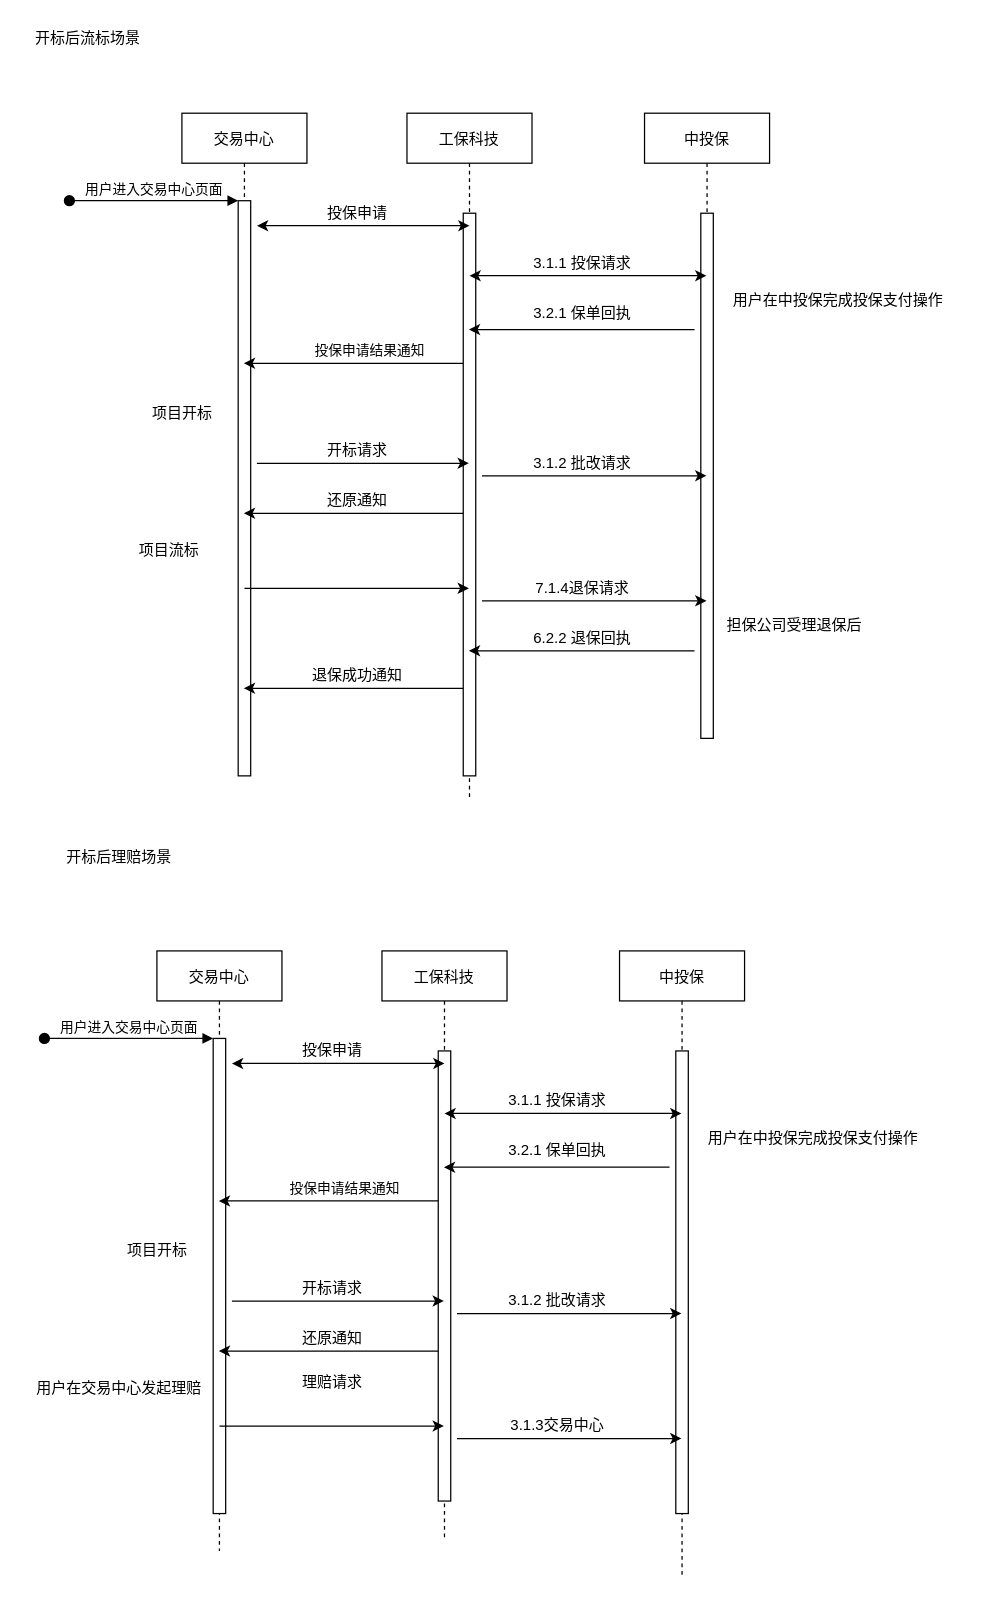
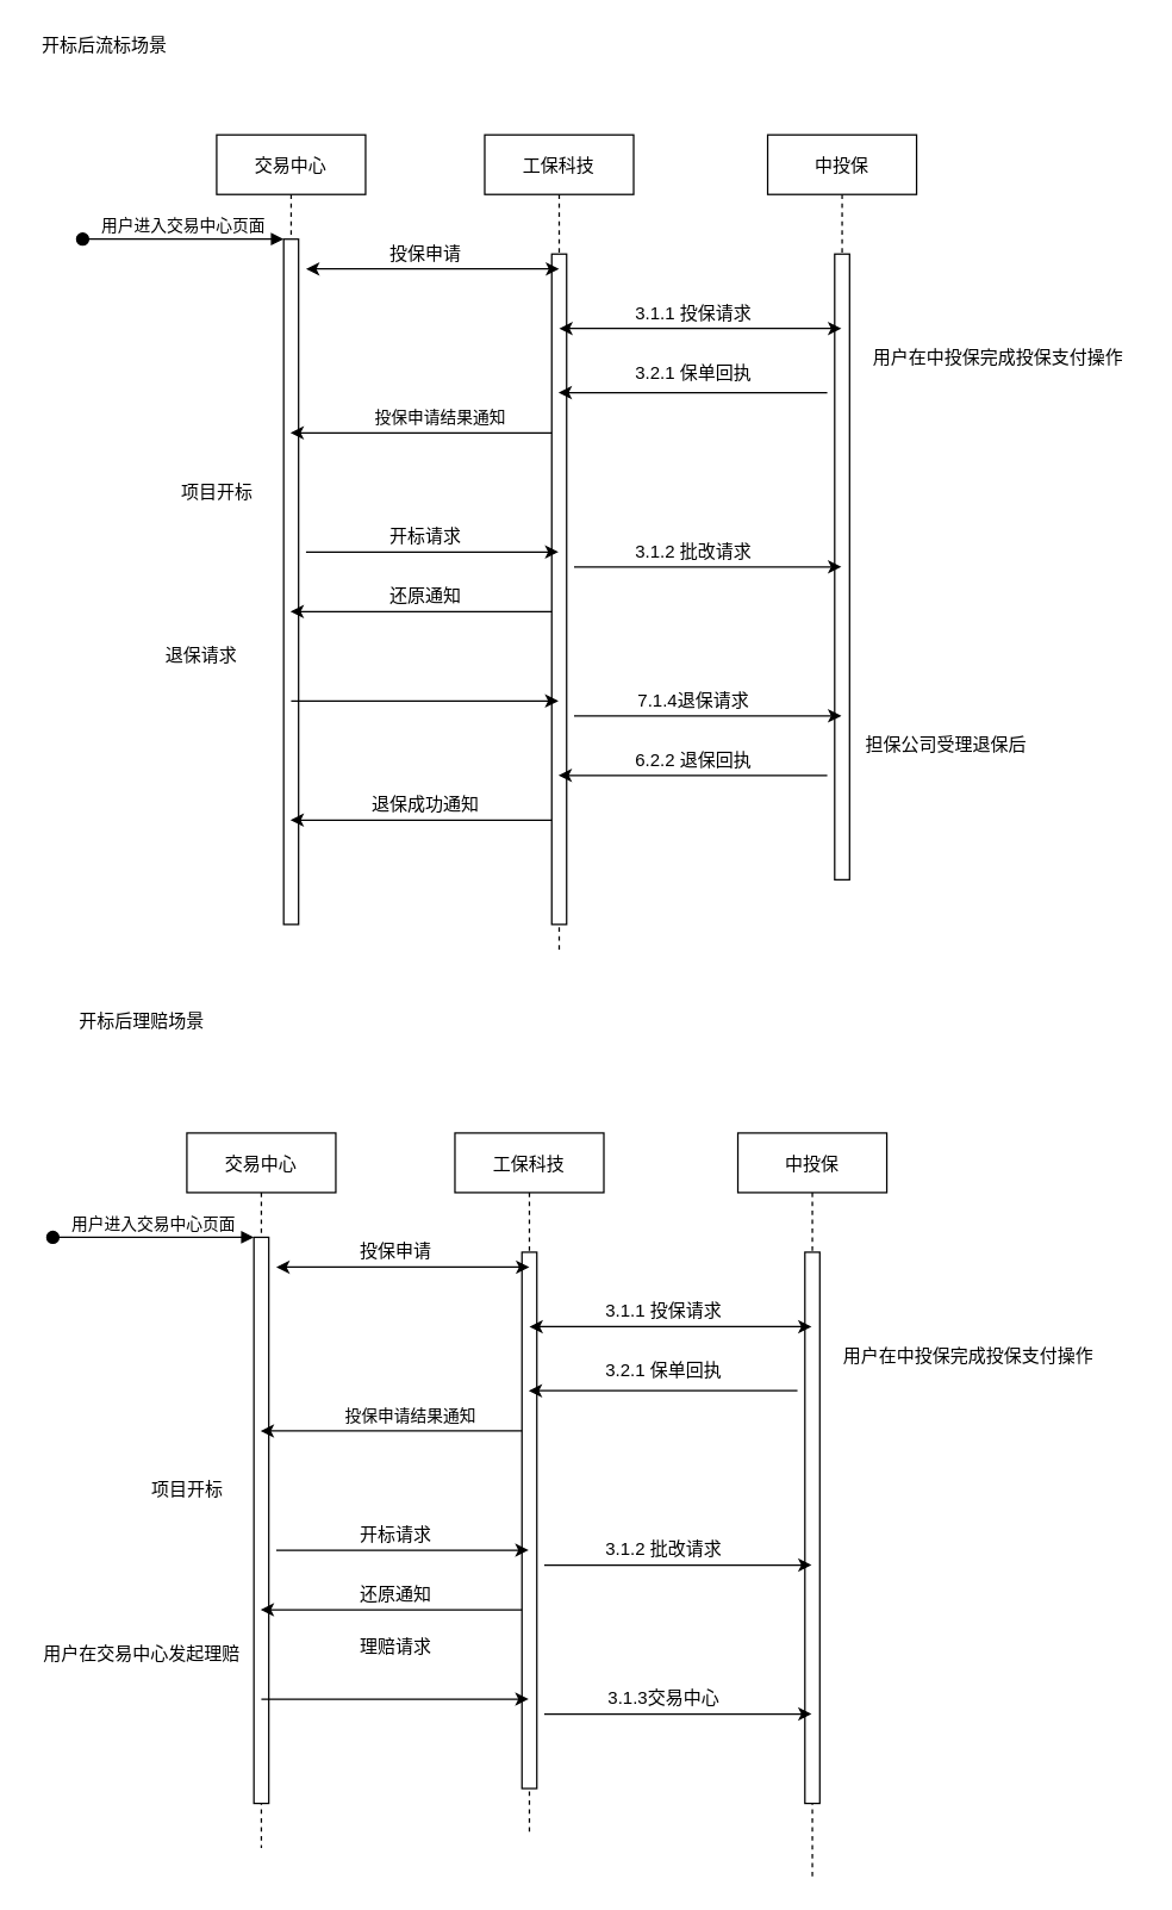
  <mxCell id="0" />
  <mxCell id="1" parent="0" />
  <mxCell id="2" value="交易中心" style="shape=umlLifeline;perimeter=lifelinePerimeter;container=1;collapsible=0;recursiveResize=0;rounded=0;shadow=0;strokeWidth=1;" parent="1" vertex="1"><mxGeometry x="145" y="90" width="100" height="530" as="geometry" /></mxCell>
  <mxCell id="3" value="" style="points=[];perimeter=orthogonalPerimeter;rounded=0;shadow=0;strokeWidth=1;" parent="2" vertex="1"><mxGeometry x="45" y="70" width="10" height="460" as="geometry" /></mxCell>
  <mxCell id="4" value="用户进入交易中心页面" style="verticalAlign=bottom;startArrow=oval;endArrow=block;startSize=8;shadow=0;strokeWidth=1;" parent="2" target="3" edge="1"><mxGeometry relative="1" as="geometry"><mxPoint x="-90" y="70" as="sourcePoint" /></mxGeometry></mxCell>
  <mxCell id="5" value="工保科技" style="shape=umlLifeline;perimeter=lifelinePerimeter;container=1;collapsible=0;recursiveResize=0;rounded=0;shadow=0;strokeWidth=1;" parent="1" vertex="1"><mxGeometry x="325" y="90" width="100" height="550" as="geometry" /></mxCell>
  <mxCell id="6" value="" style="points=[];perimeter=orthogonalPerimeter;rounded=0;shadow=0;strokeWidth=1;" parent="5" vertex="1"><mxGeometry x="45" y="80" width="10" height="450" as="geometry" /></mxCell>
  <mxCell id="7" value="中投保" style="shape=umlLifeline;perimeter=lifelinePerimeter;container=1;collapsible=0;recursiveResize=0;rounded=0;shadow=0;strokeWidth=1;" vertex="1" parent="1"><mxGeometry x="515" y="90" width="100" height="500" as="geometry" /></mxCell>
  <mxCell id="8" value="" style="points=[];perimeter=orthogonalPerimeter;rounded=0;shadow=0;strokeWidth=1;" vertex="1" parent="7"><mxGeometry x="45" y="80" width="10" height="420" as="geometry" /></mxCell>
  <mxCell id="9" value="" style="endArrow=classic;startArrow=classic;html=1;" edge="1" parent="1" target="7"><mxGeometry width="50" height="50" relative="1" as="geometry"><mxPoint x="375" y="220" as="sourcePoint" /><mxPoint x="425" y="170" as="targetPoint" /></mxGeometry></mxCell>
  <mxCell id="10" value="3.1.1 投保请求" style="text;html=1;align=center;verticalAlign=middle;resizable=0;points=[];autosize=1;" vertex="1" parent="1"><mxGeometry x="420" y="200" width="90" height="20" as="geometry" /></mxCell>
  <mxCell id="11" value="" style="endArrow=classic;startArrow=classic;html=1;" edge="1" parent="1"><mxGeometry width="50" height="50" relative="1" as="geometry"><mxPoint x="205" y="180" as="sourcePoint" /><mxPoint x="375" y="180" as="targetPoint" /></mxGeometry></mxCell>
  <mxCell id="12" value="投保申请" style="text;html=1;align=center;verticalAlign=middle;resizable=0;points=[];autosize=1;" vertex="1" parent="1"><mxGeometry x="255" y="160" width="60" height="20" as="geometry" /></mxCell>
  <mxCell id="13" value="" style="endArrow=classic;html=1;" edge="1" parent="1" target="5"><mxGeometry width="50" height="50" relative="1" as="geometry"><mxPoint x="555" y="263" as="sourcePoint" /><mxPoint x="475" y="290" as="targetPoint" /></mxGeometry></mxCell>
  <mxCell id="14" value="3.2.1 保单回执" style="text;html=1;align=center;verticalAlign=middle;resizable=0;points=[];autosize=1;" vertex="1" parent="1"><mxGeometry x="420" y="240" width="90" height="20" as="geometry" /></mxCell>
  <mxCell id="15" value="用户在中投保完成投保支付操作" style="text;html=1;strokeColor=none;fillColor=none;align=center;verticalAlign=middle;whiteSpace=wrap;rounded=0;" vertex="1" parent="1"><mxGeometry x="575" y="230" width="190" height="20" as="geometry" /></mxCell>
  <mxCell id="16" value="投保申请结果通知" style="endArrow=classic;html=1;" edge="1" parent="1" target="2"><mxGeometry x="-0.145" y="-10" width="50" height="50" relative="1" as="geometry"><mxPoint x="370" y="290" as="sourcePoint" /><mxPoint x="420" y="240" as="targetPoint" /><mxPoint as="offset" /></mxGeometry></mxCell>
  <mxCell id="17" value="项目开标" style="text;html=1;align=center;verticalAlign=middle;resizable=0;points=[];autosize=1;" vertex="1" parent="1"><mxGeometry x="115" y="320" width="60" height="20" as="geometry" /></mxCell>
  <mxCell id="18" value="" style="endArrow=classic;html=1;" edge="1" parent="1" target="5"><mxGeometry width="50" height="50" relative="1" as="geometry"><mxPoint x="205" y="370" as="sourcePoint" /><mxPoint x="255" y="320" as="targetPoint" /></mxGeometry></mxCell>
  <mxCell id="19" value="" style="endArrow=classic;html=1;" edge="1" parent="1" target="7"><mxGeometry width="50" height="50" relative="1" as="geometry"><mxPoint x="385" y="380" as="sourcePoint" /><mxPoint x="435" y="330" as="targetPoint" /></mxGeometry></mxCell>
  <mxCell id="20" value="3.1.2 批改请求" style="text;html=1;align=center;verticalAlign=middle;resizable=0;points=[];autosize=1;" vertex="1" parent="1"><mxGeometry x="420" y="360" width="90" height="20" as="geometry" /></mxCell>
  <mxCell id="21" value="开标请求" style="text;html=1;align=center;verticalAlign=middle;resizable=0;points=[];autosize=1;" vertex="1" parent="1"><mxGeometry x="255" y="350" width="60" height="20" as="geometry" /></mxCell>
  <mxCell id="22" value="" style="endArrow=classic;html=1;" edge="1" parent="1" target="2"><mxGeometry width="50" height="50" relative="1" as="geometry"><mxPoint x="370" y="410" as="sourcePoint" /><mxPoint x="420" y="360" as="targetPoint" /></mxGeometry></mxCell>
  <mxCell id="23" value="还原通知" style="text;html=1;align=center;verticalAlign=middle;resizable=0;points=[];autosize=1;" vertex="1" parent="1"><mxGeometry x="255" y="390" width="60" height="20" as="geometry" /></mxCell>
  <mxCell id="24" value="" style="endArrow=classic;html=1;" edge="1" parent="1" target="5"><mxGeometry width="50" height="50" relative="1" as="geometry"><mxPoint x="195" y="470" as="sourcePoint" /><mxPoint x="245" y="420" as="targetPoint" /></mxGeometry></mxCell>
- <mxCell id="25" value="项目流标" style="text;html=1;strokeColor=none;fillColor=none;align=center;verticalAlign=middle;whiteSpace=wrap;rounded=0;" vertex="1" parent="1"><mxGeometry x="105" y="430" width="60" height="20" as="geometry" /></mxCell>
+ <mxCell id="25" value="退保请求" style="text;html=1;strokeColor=none;fillColor=none;align=center;verticalAlign=middle;whiteSpace=wrap;rounded=0;" vertex="1" parent="1"><mxGeometry x="105" y="430" width="60" height="20" as="geometry" /></mxCell>
  <mxCell id="26" value="" style="endArrow=classic;html=1;" edge="1" parent="1" target="7"><mxGeometry width="50" height="50" relative="1" as="geometry"><mxPoint x="385" y="480" as="sourcePoint" /><mxPoint x="435" y="430" as="targetPoint" /></mxGeometry></mxCell>
  <mxCell id="27" value="7.1.4退保请求" style="text;html=1;align=center;verticalAlign=middle;resizable=0;points=[];autosize=1;" vertex="1" parent="1"><mxGeometry x="420" y="460" width="90" height="20" as="geometry" /></mxCell>
  <mxCell id="28" value="担保公司受理退保后" style="text;html=1;strokeColor=none;fillColor=none;align=center;verticalAlign=middle;whiteSpace=wrap;rounded=0;" vertex="1" parent="1"><mxGeometry x="575" y="490" width="120" height="20" as="geometry" /></mxCell>
  <mxCell id="29" value="" style="endArrow=classic;html=1;" edge="1" parent="1" target="5"><mxGeometry width="50" height="50" relative="1" as="geometry"><mxPoint x="555" y="520" as="sourcePoint" /><mxPoint x="605" y="470" as="targetPoint" /></mxGeometry></mxCell>
  <mxCell id="30" value="6.2.2 退保回执" style="text;html=1;align=center;verticalAlign=middle;resizable=0;points=[];autosize=1;" vertex="1" parent="1"><mxGeometry x="420" y="500" width="90" height="20" as="geometry" /></mxCell>
  <mxCell id="31" value="" style="endArrow=classic;html=1;" edge="1" parent="1" target="2"><mxGeometry width="50" height="50" relative="1" as="geometry"><mxPoint x="370" y="550" as="sourcePoint" /><mxPoint x="420" y="500" as="targetPoint" /></mxGeometry></mxCell>
  <mxCell id="32" value="退保成功通知" style="text;html=1;align=center;verticalAlign=middle;resizable=0;points=[];autosize=1;" vertex="1" parent="1"><mxGeometry x="240" y="530" width="90" height="20" as="geometry" /></mxCell>
  <mxCell id="33" value="开标后流标场景" style="text;html=1;strokeColor=none;fillColor=none;align=center;verticalAlign=middle;whiteSpace=wrap;rounded=0;" vertex="1" parent="1"><mxGeometry x="20" y="20" width="100" height="20" as="geometry" /></mxCell>
  <mxCell id="34" value="交易中心" style="shape=umlLifeline;perimeter=lifelinePerimeter;container=1;collapsible=0;recursiveResize=0;rounded=0;shadow=0;strokeWidth=1;" vertex="1" parent="1"><mxGeometry x="125" y="760" width="100" height="480" as="geometry" /></mxCell>
  <mxCell id="35" value="" style="points=[];perimeter=orthogonalPerimeter;rounded=0;shadow=0;strokeWidth=1;" vertex="1" parent="34"><mxGeometry x="45" y="70" width="10" height="380" as="geometry" /></mxCell>
  <mxCell id="36" value="用户进入交易中心页面" style="verticalAlign=bottom;startArrow=oval;endArrow=block;startSize=8;shadow=0;strokeWidth=1;" edge="1" parent="34" target="35"><mxGeometry relative="1" as="geometry"><mxPoint x="-90" y="70" as="sourcePoint" /></mxGeometry></mxCell>
  <mxCell id="37" value="工保科技" style="shape=umlLifeline;perimeter=lifelinePerimeter;container=1;collapsible=0;recursiveResize=0;rounded=0;shadow=0;strokeWidth=1;" vertex="1" parent="1"><mxGeometry x="305" y="760" width="100" height="470" as="geometry" /></mxCell>
  <mxCell id="38" value="" style="points=[];perimeter=orthogonalPerimeter;rounded=0;shadow=0;strokeWidth=1;" vertex="1" parent="37"><mxGeometry x="45" y="80" width="10" height="360" as="geometry" /></mxCell>
  <mxCell id="39" value="中投保" style="shape=umlLifeline;perimeter=lifelinePerimeter;container=1;collapsible=0;recursiveResize=0;rounded=0;shadow=0;strokeWidth=1;" vertex="1" parent="1"><mxGeometry x="495" y="760" width="100" height="500" as="geometry" /></mxCell>
  <mxCell id="40" value="" style="points=[];perimeter=orthogonalPerimeter;rounded=0;shadow=0;strokeWidth=1;" vertex="1" parent="39"><mxGeometry x="45" y="80" width="10" height="370" as="geometry" /></mxCell>
  <mxCell id="41" value="" style="endArrow=classic;startArrow=classic;html=1;" edge="1" parent="1" target="39"><mxGeometry width="50" height="50" relative="1" as="geometry"><mxPoint x="355" y="890" as="sourcePoint" /><mxPoint x="405" y="840" as="targetPoint" /></mxGeometry></mxCell>
  <mxCell id="42" value="3.1.1 投保请求" style="text;html=1;align=center;verticalAlign=middle;resizable=0;points=[];autosize=1;" vertex="1" parent="1"><mxGeometry x="400" y="870" width="90" height="20" as="geometry" /></mxCell>
  <mxCell id="43" value="" style="endArrow=classic;startArrow=classic;html=1;" edge="1" parent="1"><mxGeometry width="50" height="50" relative="1" as="geometry"><mxPoint x="185" y="850" as="sourcePoint" /><mxPoint x="355" y="850" as="targetPoint" /></mxGeometry></mxCell>
  <mxCell id="44" value="投保申请" style="text;html=1;align=center;verticalAlign=middle;resizable=0;points=[];autosize=1;" vertex="1" parent="1"><mxGeometry x="235" y="830" width="60" height="20" as="geometry" /></mxCell>
  <mxCell id="45" value="" style="endArrow=classic;html=1;" edge="1" parent="1" target="37"><mxGeometry width="50" height="50" relative="1" as="geometry"><mxPoint x="535" y="933" as="sourcePoint" /><mxPoint x="455" y="960" as="targetPoint" /></mxGeometry></mxCell>
  <mxCell id="46" value="3.2.1 保单回执" style="text;html=1;align=center;verticalAlign=middle;resizable=0;points=[];autosize=1;" vertex="1" parent="1"><mxGeometry x="400" y="910" width="90" height="20" as="geometry" /></mxCell>
  <mxCell id="47" value="用户在中投保完成投保支付操作" style="text;html=1;strokeColor=none;fillColor=none;align=center;verticalAlign=middle;whiteSpace=wrap;rounded=0;" vertex="1" parent="1"><mxGeometry x="555" y="900" width="190" height="20" as="geometry" /></mxCell>
  <mxCell id="48" value="投保申请结果通知" style="endArrow=classic;html=1;" edge="1" parent="1" target="34"><mxGeometry x="-0.145" y="-10" width="50" height="50" relative="1" as="geometry"><mxPoint x="350" y="960" as="sourcePoint" /><mxPoint x="400" y="910" as="targetPoint" /><mxPoint as="offset" /></mxGeometry></mxCell>
  <mxCell id="49" value="项目开标" style="text;html=1;align=center;verticalAlign=middle;resizable=0;points=[];autosize=1;" vertex="1" parent="1"><mxGeometry x="95" y="990" width="60" height="20" as="geometry" /></mxCell>
  <mxCell id="50" value="" style="endArrow=classic;html=1;" edge="1" parent="1" target="37"><mxGeometry width="50" height="50" relative="1" as="geometry"><mxPoint x="185" y="1040" as="sourcePoint" /><mxPoint x="235" y="990" as="targetPoint" /></mxGeometry></mxCell>
  <mxCell id="51" value="" style="endArrow=classic;html=1;" edge="1" parent="1" target="39"><mxGeometry width="50" height="50" relative="1" as="geometry"><mxPoint x="365" y="1050" as="sourcePoint" /><mxPoint x="415" y="1000" as="targetPoint" /></mxGeometry></mxCell>
  <mxCell id="52" value="3.1.2 批改请求" style="text;html=1;align=center;verticalAlign=middle;resizable=0;points=[];autosize=1;" vertex="1" parent="1"><mxGeometry x="400" y="1030" width="90" height="20" as="geometry" /></mxCell>
  <mxCell id="53" value="开标请求" style="text;html=1;align=center;verticalAlign=middle;resizable=0;points=[];autosize=1;" vertex="1" parent="1"><mxGeometry x="235" y="1020" width="60" height="20" as="geometry" /></mxCell>
  <mxCell id="54" value="" style="endArrow=classic;html=1;" edge="1" parent="1" target="34"><mxGeometry width="50" height="50" relative="1" as="geometry"><mxPoint x="350" y="1080" as="sourcePoint" /><mxPoint x="400" y="1030" as="targetPoint" /></mxGeometry></mxCell>
  <mxCell id="55" value="还原通知" style="text;html=1;align=center;verticalAlign=middle;resizable=0;points=[];autosize=1;" vertex="1" parent="1"><mxGeometry x="235" y="1060" width="60" height="20" as="geometry" /></mxCell>
  <mxCell id="56" value="" style="endArrow=classic;html=1;" edge="1" parent="1" target="37"><mxGeometry width="50" height="50" relative="1" as="geometry"><mxPoint x="175" y="1140" as="sourcePoint" /><mxPoint x="225" y="1090" as="targetPoint" /></mxGeometry></mxCell>
  <mxCell id="57" value="用户在交易中心发起理赔" style="text;html=1;strokeColor=none;fillColor=none;align=center;verticalAlign=middle;whiteSpace=wrap;rounded=0;" vertex="1" parent="1"><mxGeometry y="1100" width="140" height="20" as="geometry" x="25" /></mxCell>
  <mxCell id="58" value="理赔请求" style="text;html=1;align=center;verticalAlign=middle;resizable=0;points=[];autosize=1;" vertex="1" parent="1"><mxGeometry x="235" y="1095" width="60" height="20" as="geometry" /></mxCell>
  <mxCell id="59" value="" style="endArrow=classic;html=1;" edge="1" parent="1" target="39"><mxGeometry width="50" height="50" relative="1" as="geometry"><mxPoint x="365" y="1150" as="sourcePoint" /><mxPoint x="415" y="1100" as="targetPoint" /></mxGeometry></mxCell>
  <mxCell id="60" value="3.1.3交易中心" style="text;html=1;align=center;verticalAlign=middle;resizable=0;points=[];autosize=1;" vertex="1" parent="1"><mxGeometry x="400" y="1130" width="90" height="20" as="geometry" /></mxCell>
  <mxCell id="61" value="开标后理赔场景" style="text;html=1;strokeColor=none;fillColor=none;align=center;verticalAlign=middle;whiteSpace=wrap;rounded=0;" vertex="1" parent="1"><mxGeometry x="45" y="675" width="100" height="20" as="geometry" /></mxCell>
